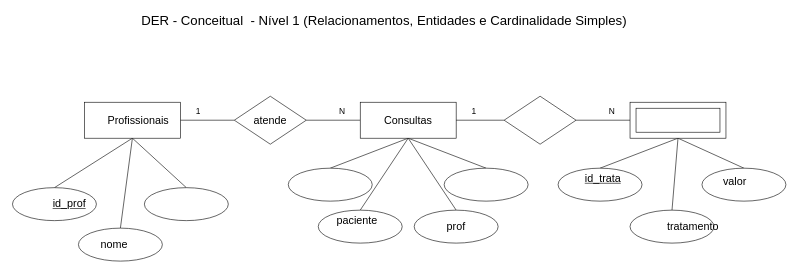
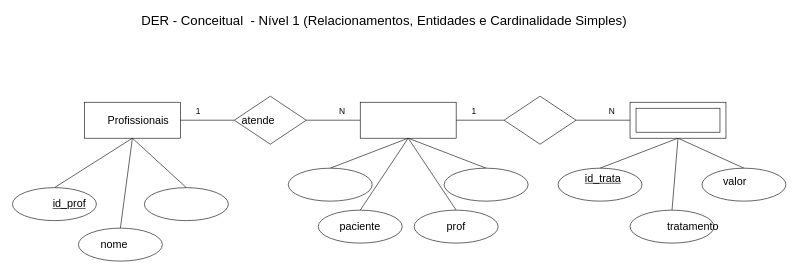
  <mxCell id="0" />
  <mxCell id="1" parent="0" />
  <mxCell id="2" style="rounded=0;orthogonalLoop=1;jettySize=auto;html=1;exitX=0.5;exitY=1;exitDx=0;exitDy=0;entryX=0.5;entryY=0;entryDx=0;entryDy=0;fontSize=18;endArrow=none;endFill=0;" edge="1" parent="1" source="6" target="17"><mxGeometry relative="1" as="geometry" /></mxCell>
  <mxCell id="3" style="edgeStyle=none;rounded=0;orthogonalLoop=1;jettySize=auto;html=1;exitX=0.5;exitY=1;exitDx=0;exitDy=0;entryX=0.5;entryY=0;entryDx=0;entryDy=0;fontSize=18;endArrow=none;endFill=0;" edge="1" parent="1" source="6" target="19"><mxGeometry relative="1" as="geometry" /></mxCell>
  <mxCell id="4" style="edgeStyle=none;rounded=0;orthogonalLoop=1;jettySize=auto;html=1;exitX=0.5;exitY=1;exitDx=0;exitDy=0;entryX=0.5;entryY=0;entryDx=0;entryDy=0;fontSize=18;endArrow=none;endFill=0;" edge="1" parent="1" source="6" target="21"><mxGeometry relative="1" as="geometry" /></mxCell>
  <mxCell id="5" style="edgeStyle=none;rounded=0;orthogonalLoop=1;jettySize=auto;html=1;exitX=1;exitY=0.5;exitDx=0;exitDy=0;entryX=0;entryY=0.5;entryDx=0;entryDy=0;fontSize=18;endArrow=none;endFill=0;" edge="1" parent="1" source="6" target="13"><mxGeometry relative="1" as="geometry" /></mxCell>
  <mxCell id="6" value="" style="rounded=0;whiteSpace=wrap;html=1;" vertex="1" parent="1"><mxGeometry x="140" y="170" width="160" height="60" as="geometry" /></mxCell>
  <mxCell id="7" style="edgeStyle=none;rounded=0;orthogonalLoop=1;jettySize=auto;html=1;exitX=0;exitY=0.5;exitDx=0;exitDy=0;entryX=1;entryY=0.5;entryDx=0;entryDy=0;fontSize=18;endArrow=none;endFill=0;" edge="1" parent="1" source="12" target="13"><mxGeometry relative="1" as="geometry" /></mxCell>
  <mxCell id="8" style="edgeStyle=none;rounded=0;orthogonalLoop=1;jettySize=auto;html=1;exitX=0.5;exitY=1;exitDx=0;exitDy=0;entryX=0.5;entryY=0;entryDx=0;entryDy=0;fontSize=18;endArrow=none;endFill=0;" edge="1" parent="1" source="12" target="23"><mxGeometry relative="1" as="geometry" /></mxCell>
  <mxCell id="9" style="edgeStyle=none;rounded=0;orthogonalLoop=1;jettySize=auto;html=1;exitX=0.5;exitY=1;exitDx=0;exitDy=0;entryX=0.5;entryY=0;entryDx=0;entryDy=0;fontSize=18;endArrow=none;endFill=0;" edge="1" parent="1" source="12" target="22"><mxGeometry relative="1" as="geometry" /></mxCell>
  <mxCell id="10" style="edgeStyle=none;rounded=0;orthogonalLoop=1;jettySize=auto;html=1;exitX=0.5;exitY=1;exitDx=0;exitDy=0;entryX=0.5;entryY=0;entryDx=0;entryDy=0;fontSize=18;endArrow=none;endFill=0;" edge="1" parent="1" source="12" target="25"><mxGeometry relative="1" as="geometry" /></mxCell>
  <mxCell id="11" style="edgeStyle=none;rounded=0;orthogonalLoop=1;jettySize=auto;html=1;exitX=0.5;exitY=1;exitDx=0;exitDy=0;entryX=0.5;entryY=0;entryDx=0;entryDy=0;fontSize=18;endArrow=none;endFill=0;" edge="1" parent="1" source="12" target="27"><mxGeometry relative="1" as="geometry" /></mxCell>
  <mxCell id="12" value="" style="rounded=0;whiteSpace=wrap;html=1;" vertex="1" parent="1"><mxGeometry x="600" y="170" width="160" height="60" as="geometry" /></mxCell>
  <mxCell id="13" value="" style="rhombus;whiteSpace=wrap;html=1;" vertex="1" parent="1"><mxGeometry x="390" y="160" width="120" height="80" as="geometry" /></mxCell>
  <mxCell id="14" value="Profissionais" style="text;html=1;strokeColor=none;fillColor=none;align=center;verticalAlign=middle;whiteSpace=wrap;rounded=0;fontSize=18;" vertex="1" parent="1"><mxGeometry x="200" y="185" width="60" height="30" as="geometry" /></mxCell>
- <mxCell id="15" value="Consultas" style="text;html=1;strokeColor=none;fillColor=none;align=center;verticalAlign=middle;whiteSpace=wrap;rounded=0;fontSize=18;" vertex="1" parent="1"><mxGeometry x="650" y="185" width="60" height="30" as="geometry" /></mxCell>
- <mxCell id="16" value="atende" style="text;html=1;strokeColor=none;fillColor=none;align=center;verticalAlign=middle;whiteSpace=wrap;rounded=0;fontSize=18;" vertex="1" parent="1"><mxGeometry x="420" y="185" width="60" height="30" as="geometry" /></mxCell>
+ <mxCell id="16" value="atende" style="text;html=1;strokeColor=none;fillColor=none;align=center;verticalAlign=middle;whiteSpace=wrap;rounded=0;fontSize=18;" vertex="1" parent="1"><mxGeometry x="400" y="185" width="60" height="30" as="geometry" /></mxCell>
  <mxCell id="17" value="" style="ellipse;whiteSpace=wrap;html=1;fontSize=18;" vertex="1" parent="1"><mxGeometry x="20" y="312.5" width="140" height="55" as="geometry" /></mxCell>
  <mxCell id="18" value="id_prof" style="text;html=1;strokeColor=none;fillColor=none;align=center;verticalAlign=middle;whiteSpace=wrap;rounded=0;fontSize=18;fontStyle=4" vertex="1" parent="1"><mxGeometry x="85" y="325" width="60" height="30" as="geometry" /></mxCell>
  <mxCell id="19" value="" style="ellipse;whiteSpace=wrap;html=1;fontSize=18;" vertex="1" parent="1"><mxGeometry x="130" y="380" width="140" height="55" as="geometry" /></mxCell>
  <mxCell id="20" value="nome" style="text;html=1;strokeColor=none;fillColor=none;align=center;verticalAlign=middle;whiteSpace=wrap;rounded=0;fontSize=18;" vertex="1" parent="1"><mxGeometry x="160" y="392.5" width="60" height="30" as="geometry" /></mxCell>
  <mxCell id="21" value="" style="ellipse;whiteSpace=wrap;html=1;fontSize=18;" vertex="1" parent="1"><mxGeometry x="240" y="312.5" width="140" height="55" as="geometry" /></mxCell>
  <mxCell id="22" value="" style="ellipse;whiteSpace=wrap;html=1;fontSize=18;" vertex="1" parent="1"><mxGeometry x="480" y="280" width="140" height="55" as="geometry" /></mxCell>
  <mxCell id="23" value="" style="ellipse;whiteSpace=wrap;html=1;fontSize=18;" vertex="1" parent="1"><mxGeometry x="530" y="350" width="140" height="55" as="geometry" /></mxCell>
- <mxCell id="24" value="paciente" style="text;html=1;strokeColor=none;fillColor=none;align=center;verticalAlign=middle;whiteSpace=wrap;rounded=0;fontSize=18;fontStyle=0" vertex="1" parent="1"><mxGeometry x="565" y="352.5" width="60" height="30" as="geometry" /></mxCell>
+ <mxCell id="24" value="paciente" style="text;html=1;strokeColor=none;fillColor=none;align=center;verticalAlign=middle;whiteSpace=wrap;rounded=0;fontSize=18;fontStyle=0" vertex="1" parent="1"><mxGeometry x="570" y="362.5" width="60" height="30" as="geometry" /></mxCell>
  <mxCell id="25" value="" style="ellipse;whiteSpace=wrap;html=1;fontSize=18;" vertex="1" parent="1"><mxGeometry x="690" y="350" width="140" height="55" as="geometry" /></mxCell>
  <mxCell id="26" value="prof" style="text;html=1;strokeColor=none;fillColor=none;align=center;verticalAlign=middle;whiteSpace=wrap;rounded=0;fontSize=18;fontStyle=0" vertex="1" parent="1"><mxGeometry x="730" y="362.5" width="60" height="30" as="geometry" /></mxCell>
  <mxCell id="27" value="" style="ellipse;whiteSpace=wrap;html=1;fontSize=18;" vertex="1" parent="1"><mxGeometry x="740" y="280" width="140" height="55" as="geometry" /></mxCell>
  <mxCell id="28" style="edgeStyle=none;rounded=0;orthogonalLoop=1;jettySize=auto;html=1;exitX=0;exitY=0.5;exitDx=0;exitDy=0;entryX=1;entryY=0.5;entryDx=0;entryDy=0;fontSize=18;endArrow=none;endFill=0;" edge="1" parent="1" source="32"><mxGeometry relative="1" as="geometry"><mxPoint x="960" y="200" as="targetPoint" /></mxGeometry></mxCell>
  <mxCell id="29" style="edgeStyle=none;rounded=0;orthogonalLoop=1;jettySize=auto;html=1;exitX=0.5;exitY=1;exitDx=0;exitDy=0;entryX=0.5;entryY=0;entryDx=0;entryDy=0;fontSize=18;endArrow=none;endFill=0;" edge="1" parent="1" source="32" target="35"><mxGeometry relative="1" as="geometry" /></mxCell>
  <mxCell id="30" style="edgeStyle=none;rounded=0;orthogonalLoop=1;jettySize=auto;html=1;exitX=0.5;exitY=1;exitDx=0;exitDy=0;entryX=0.5;entryY=0;entryDx=0;entryDy=0;fontSize=18;endArrow=none;endFill=0;" edge="1" parent="1" source="32" target="33"><mxGeometry relative="1" as="geometry" /></mxCell>
  <mxCell id="31" style="edgeStyle=none;rounded=0;orthogonalLoop=1;jettySize=auto;html=1;exitX=0.5;exitY=1;exitDx=0;exitDy=0;entryX=0.5;entryY=0;entryDx=0;entryDy=0;fontSize=18;endArrow=none;endFill=0;" edge="1" parent="1" source="32" target="37"><mxGeometry relative="1" as="geometry" /></mxCell>
  <mxCell id="32" value="" style="rounded=0;whiteSpace=wrap;html=1;" vertex="1" parent="1"><mxGeometry x="1050" y="170" width="160" height="60" as="geometry" /></mxCell>
  <mxCell id="33" value="" style="ellipse;whiteSpace=wrap;html=1;fontSize=18;" vertex="1" parent="1"><mxGeometry x="930" y="280" width="140" height="55" as="geometry" /></mxCell>
  <mxCell id="34" value="id_trata" style="text;html=1;strokeColor=none;fillColor=none;align=center;verticalAlign=middle;whiteSpace=wrap;rounded=0;fontSize=18;fontStyle=4" vertex="1" parent="1"><mxGeometry x="975" y="282.5" width="60" height="30" as="geometry" /></mxCell>
  <mxCell id="35" value="" style="ellipse;whiteSpace=wrap;html=1;fontSize=18;" vertex="1" parent="1"><mxGeometry x="1050" y="350" width="140" height="55" as="geometry" /></mxCell>
  <mxCell id="36" value="tratamento" style="text;html=1;strokeColor=none;fillColor=none;align=center;verticalAlign=middle;whiteSpace=wrap;rounded=0;fontSize=18;fontStyle=0" vertex="1" parent="1"><mxGeometry x="1125" y="362.5" width="60" height="30" as="geometry" /></mxCell>
  <mxCell id="37" value="" style="ellipse;whiteSpace=wrap;html=1;fontSize=18;" vertex="1" parent="1"><mxGeometry x="1170" y="280" width="140" height="55" as="geometry" /></mxCell>
  <mxCell id="38" value="valor" style="text;html=1;strokeColor=none;fillColor=none;align=center;verticalAlign=middle;whiteSpace=wrap;rounded=0;fontSize=18;fontStyle=0" vertex="1" parent="1"><mxGeometry x="1195" y="287.5" width="60" height="30" as="geometry" /></mxCell>
  <mxCell id="39" style="edgeStyle=none;rounded=0;orthogonalLoop=1;jettySize=auto;html=1;exitX=0;exitY=0.5;exitDx=0;exitDy=0;entryX=1;entryY=0.5;entryDx=0;entryDy=0;fontSize=18;endArrow=none;endFill=0;" edge="1" parent="1" source="40" target="12"><mxGeometry relative="1" as="geometry" /></mxCell>
  <mxCell id="40" value="" style="rhombus;whiteSpace=wrap;html=1;" vertex="1" parent="1"><mxGeometry x="840" y="160" width="120" height="80" as="geometry" /></mxCell>
  <mxCell id="41" value="1" style="text;html=1;strokeColor=none;fillColor=none;align=center;verticalAlign=middle;whiteSpace=wrap;rounded=0;fontSize=14;" vertex="1" parent="1"><mxGeometry x="300" y="170" width="60" height="30" as="geometry" /></mxCell>
  <mxCell id="42" value="N" style="text;html=1;strokeColor=none;fillColor=none;align=center;verticalAlign=middle;whiteSpace=wrap;rounded=0;fontSize=14;" vertex="1" parent="1"><mxGeometry x="540" y="170" width="60" height="30" as="geometry" /></mxCell>
  <mxCell id="43" value="1" style="text;html=1;strokeColor=none;fillColor=none;align=center;verticalAlign=middle;whiteSpace=wrap;rounded=0;fontSize=14;" vertex="1" parent="1"><mxGeometry x="760" y="170" width="60" height="30" as="geometry" /></mxCell>
  <mxCell id="44" value="N" style="text;html=1;strokeColor=none;fillColor=none;align=center;verticalAlign=middle;whiteSpace=wrap;rounded=0;fontSize=14;" vertex="1" parent="1"><mxGeometry x="990" y="170" width="60" height="30" as="geometry" /></mxCell>
  <mxCell id="45" value="DER - Conceitual&amp;nbsp; - Nível 1 (Relacionamentos, Entidades e Cardinalidade Simples)" style="text;html=1;strokeColor=none;fillColor=none;align=center;verticalAlign=middle;whiteSpace=wrap;rounded=0;fontSize=22;" vertex="1" parent="1"><mxGeometry x="210" y="20" width="860" height="30" as="geometry" /></mxCell>
  <mxCell id="46" value="" style="rounded=0;whiteSpace=wrap;html=1;fontSize=14;" vertex="1" parent="1"><mxGeometry x="1060" y="180" width="140" height="40" as="geometry" /></mxCell>
